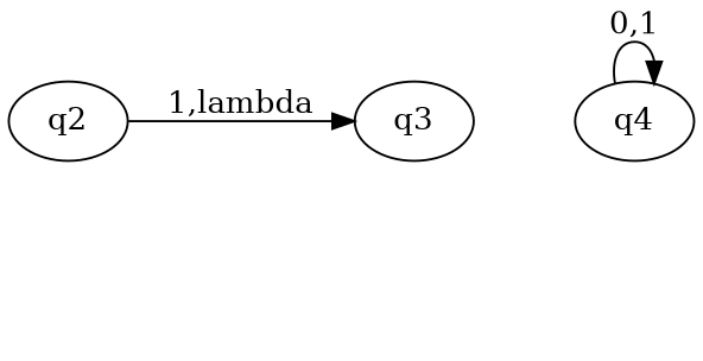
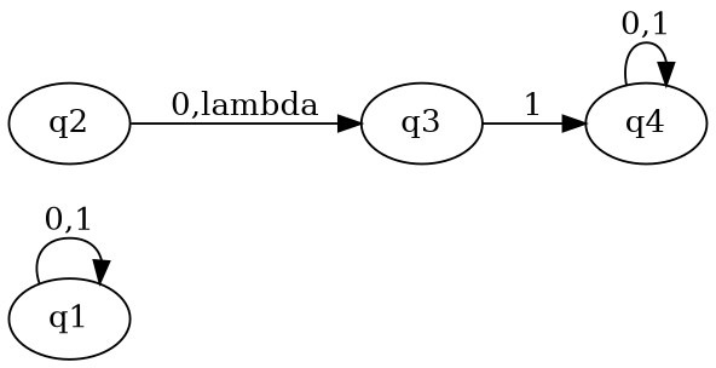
  digraph {
    rankdir=LR
+   q1
    q2
    q3
    q4
-   q2 -> q3 [label="1,lambda"]
+   q1 -> q1 [label="0,1"]
+   q2 -> q3 [label="0,lambda"]
+   q3 -> q4 [label=1]
    q4 -> q4 [label="0,1"]
  }
